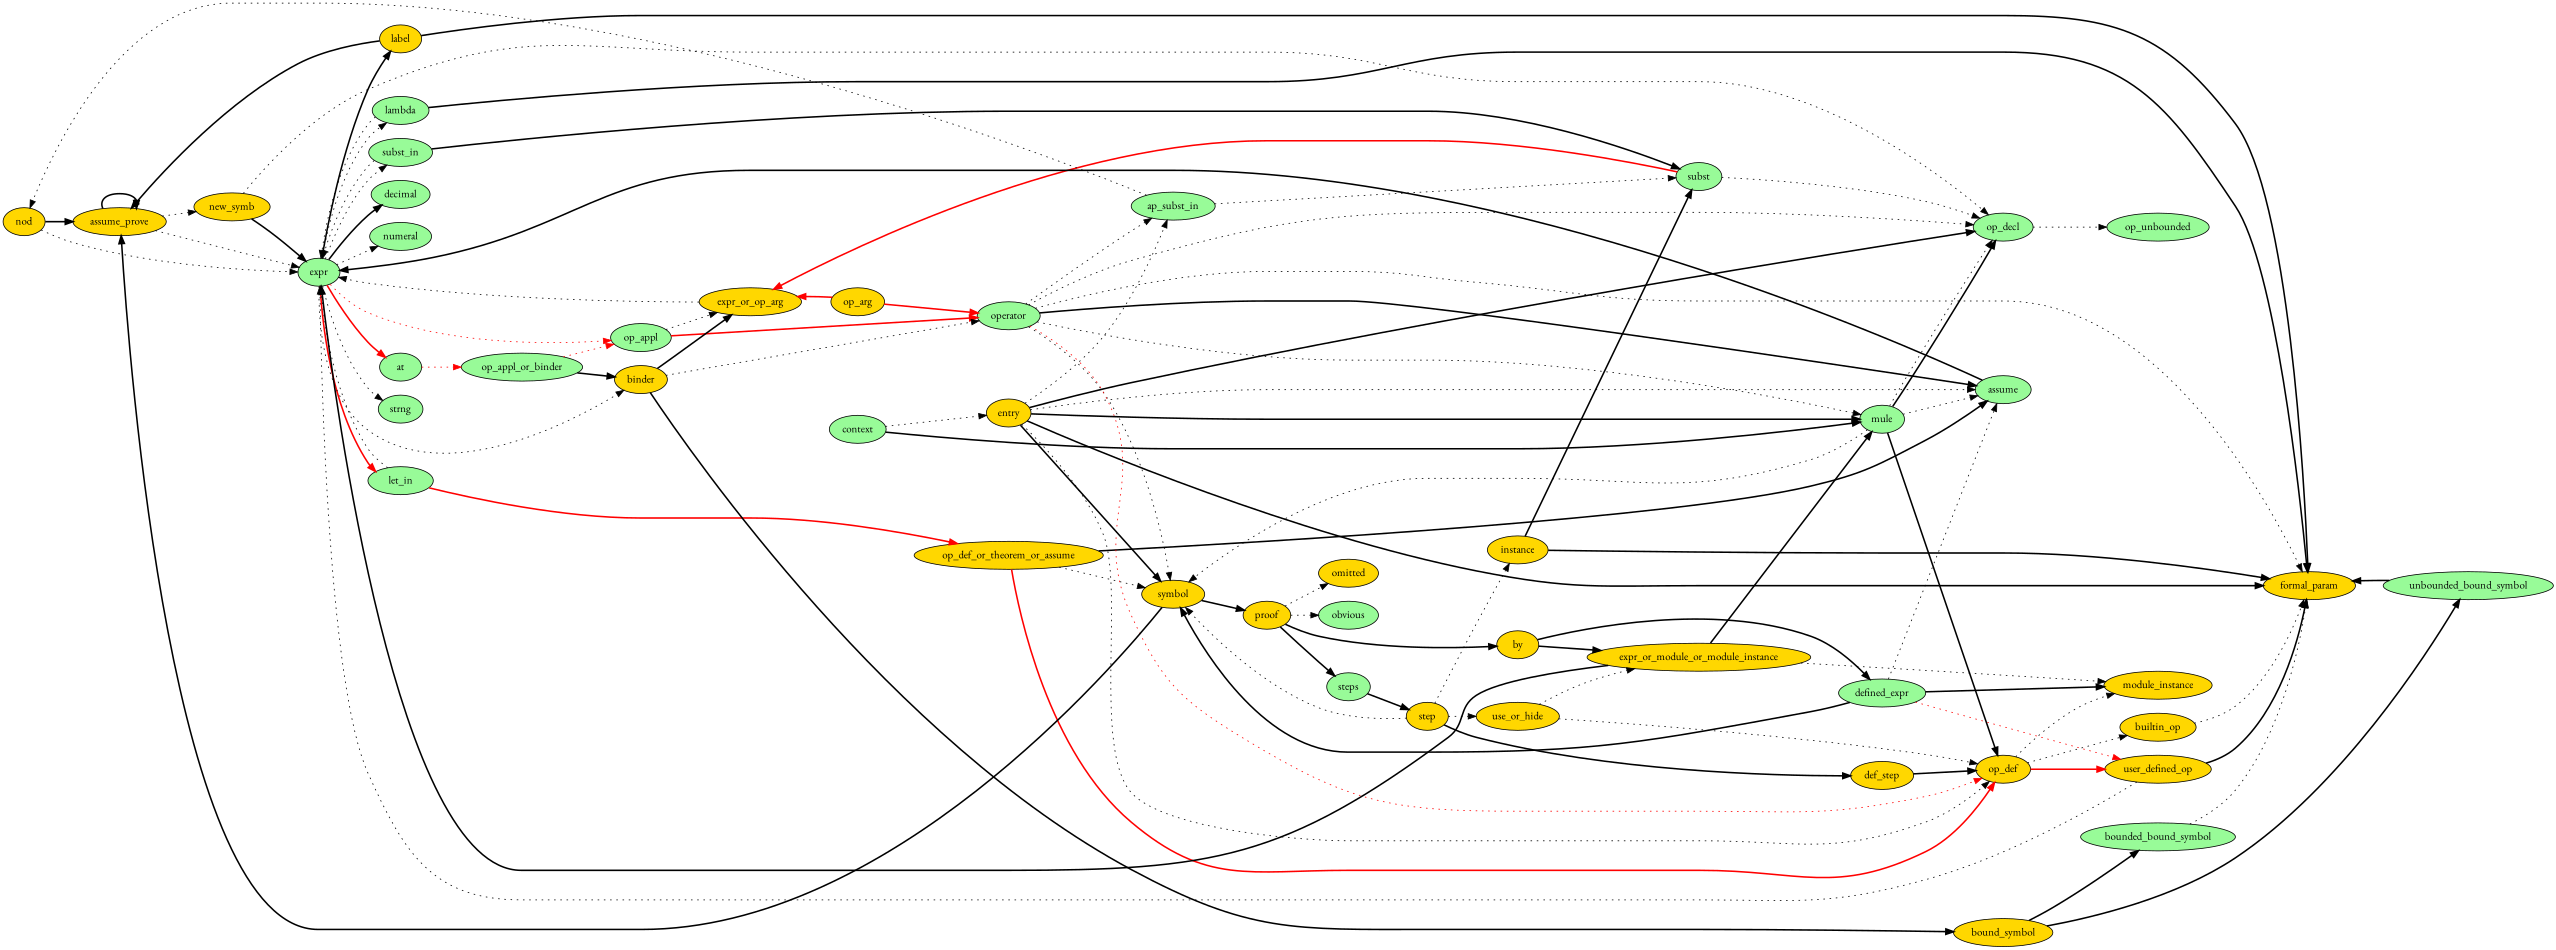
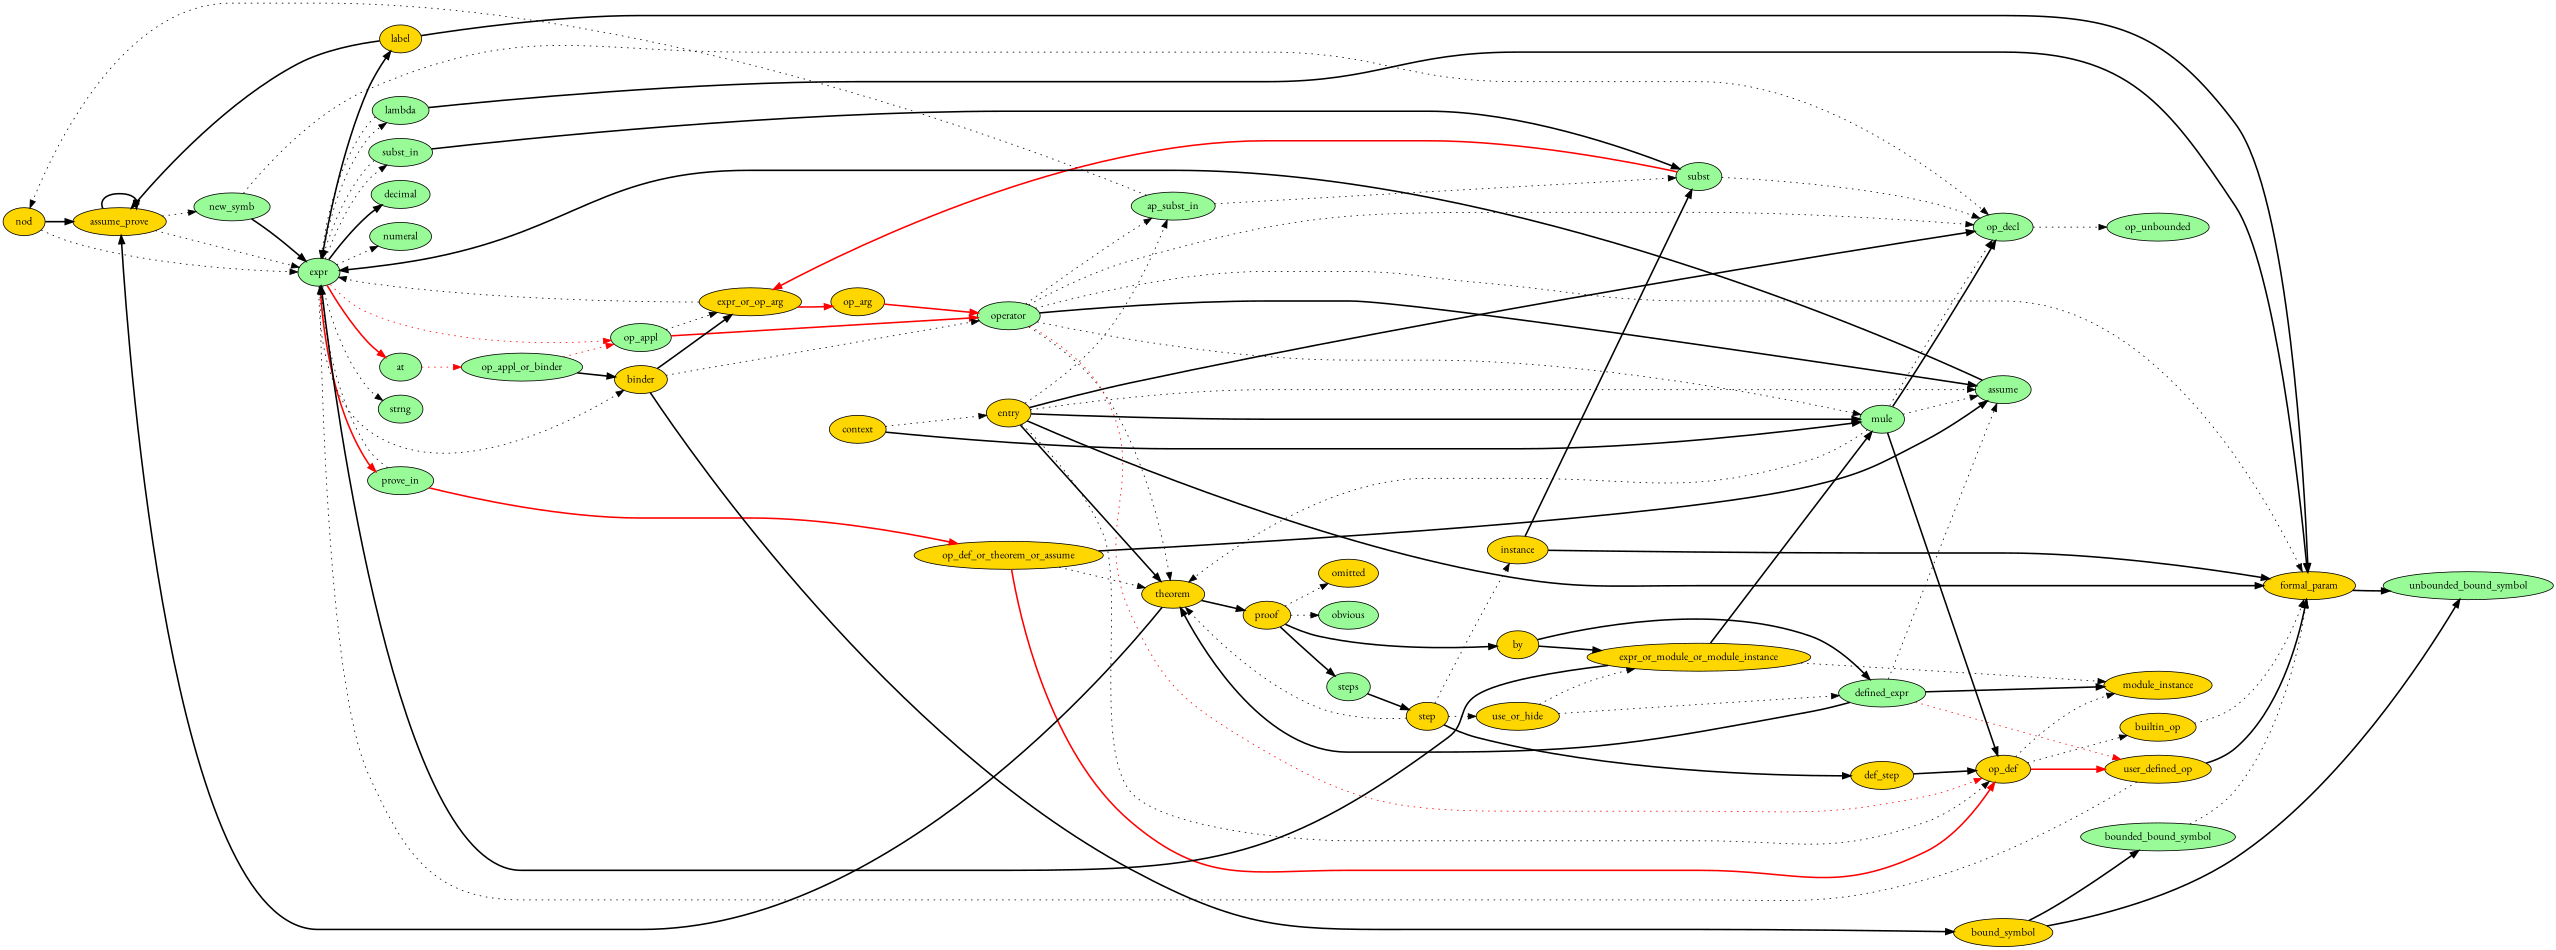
  digraph {
    fontname="EB Garamond"
    rankdir=LR
    node [fillcolor=gold fontname="EB Garamond" style=filled]
    edge [fontname="EB Garamond" style=dotted]
    nod
    assume_prove
    expr [fillcolor=palegreen]
-   new_symb
+   new_symb [fillcolor=palegreen]
    at [fillcolor=palegreen]
    decimal [fillcolor=palegreen]
    label
-   let_in [fillcolor=palegreen]
+   let_in [fillcolor=palegreen label=prove_in]
    numeral [fillcolor=palegreen]
    op_appl [fillcolor=palegreen]
    strng [fillcolor=palegreen]
    subst_in [fillcolor=palegreen]
    binder
    lambda [fillcolor=palegreen]
    op_decl [fillcolor=palegreen]
    op_appl_or_binder [fillcolor=palegreen]
    formal_param
    op_def_or_theorem_or_assume
    expr_or_op_arg
    operator [fillcolor=palegreen]
    subst [fillcolor=palegreen]
    bound_symbol
    assume [fillcolor=palegreen]
-   theorem [label=symbol]
+   theorem
    op_def
    op_arg
    ap_subst_in [fillcolor=palegreen]
    mule [fillcolor=palegreen]
    unbounded_bound_symbol [fillcolor=palegreen]
    bounded_bound_symbol [fillcolor=palegreen]
    n31 [fillcolor=palegreen label=op_unbounded]
    instance
    proof
    omitted
    obvious [fillcolor=palegreen]
    by
    steps [fillcolor=palegreen]
    expr_or_module_or_module_instance
    defined_expr [fillcolor=palegreen]
    step
    module_instance
    user_defined_op
    builtin_op
    def_step
    use_or_hide
    entry
-   context [fillcolor=palegreen]
+   context
    nod -> assume_prove [style=bold]
    nod -> expr
    assume_prove -> assume_prove [style=bold]
    assume_prove -> expr
    assume_prove -> new_symb
    expr -> at [color=red style=bold]
    expr -> decimal [style=bold]
    expr -> label [style=bold]
    expr -> let_in [color=red style=bold]
    expr -> numeral
    expr -> op_appl [color=red]
    expr -> strng
    expr -> subst_in
    expr -> binder
    expr -> lambda
    new_symb -> expr [style=bold]
    new_symb -> op_decl
    at -> op_appl_or_binder [color=red]
    label -> assume_prove [style=bold]
    label -> formal_param [style=bold]
    let_in -> expr
    let_in -> op_def_or_theorem_or_assume [color=red style=bold]
    op_appl -> expr_or_op_arg
    op_appl -> operator [color=red style=bold]
    subst_in -> expr
    subst_in -> subst [style=bold]
    binder -> expr_or_op_arg [style=bold]
    binder -> operator
    binder -> bound_symbol [style=bold]
    lambda -> expr
    lambda -> formal_param [style=bold]
    op_decl -> n31
    op_appl_or_binder -> op_appl [color=red]
    op_appl_or_binder -> binder [style=bold]
    op_def_or_theorem_or_assume -> assume [style=bold]
    op_def_or_theorem_or_assume -> theorem
    op_def_or_theorem_or_assume -> op_def [color=red style=bold]
    expr_or_op_arg -> expr
-   op_arg -> expr_or_op_arg [color=red style=bold]
+   expr_or_op_arg -> op_arg [color=red style=bold]
    operator -> op_decl
    operator -> formal_param
    operator -> assume [style=bold]
    operator -> theorem
    operator -> op_def [color=red]
    operator -> ap_subst_in
    operator -> mule
    subst -> op_decl
    subst -> expr_or_op_arg [color=red style=bold]
    bound_symbol -> unbounded_bound_symbol [style=bold]
    bound_symbol -> bounded_bound_symbol [style=bold]
    assume -> expr [style=bold]
    theorem -> assume_prove [style=bold]
    theorem -> proof [style=bold]
    op_def -> module_instance
    op_def -> user_defined_op [color=red style=bold]
    op_def -> builtin_op
    op_arg -> operator [color=red style=bold]
    ap_subst_in -> nod
    ap_subst_in -> subst
    mule -> op_decl [style=bold]
    mule -> op_decl
    mule -> assume
    mule -> theorem
    mule -> op_def [style=bold]
-   unbounded_bound_symbol -> formal_param [style=bold]
+   formal_param -> unbounded_bound_symbol [style=bold]
    bounded_bound_symbol -> formal_param
    instance -> formal_param [style=bold]
    instance -> subst [style=bold]
    proof -> omitted
    proof -> obvious
    proof -> by [style=bold]
    proof -> steps [style=bold]
    by -> expr_or_module_or_module_instance [style=bold]
    by -> defined_expr [style=bold]
    steps -> step [style=bold]
    expr_or_module_or_module_instance -> expr [style=bold]
    expr_or_module_or_module_instance -> mule [style=bold]
    expr_or_module_or_module_instance -> module_instance
    defined_expr -> assume
    defined_expr -> theorem [style=bold]
    defined_expr -> module_instance [style=bold]
    defined_expr -> user_defined_op [color=red]
    step -> theorem
    step -> instance
    step -> def_step [style=bold]
    step -> use_or_hide
    user_defined_op -> expr
    user_defined_op -> formal_param [style=bold]
    builtin_op -> formal_param
    def_step -> op_def [style=bold]
    use_or_hide -> expr_or_module_or_module_instance
-   use_or_hide -> op_def
+   use_or_hide -> defined_expr
    entry -> op_decl [style=bold]
    entry -> formal_param [style=bold]
    entry -> assume
    entry -> theorem [style=bold]
    entry -> op_def
    entry -> ap_subst_in
    entry -> mule [style=bold]
    context -> mule [style=bold]
    context -> entry
  }
